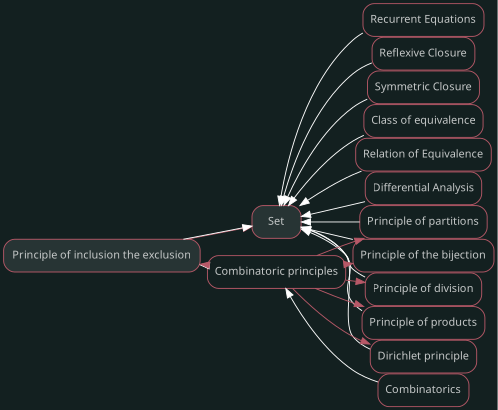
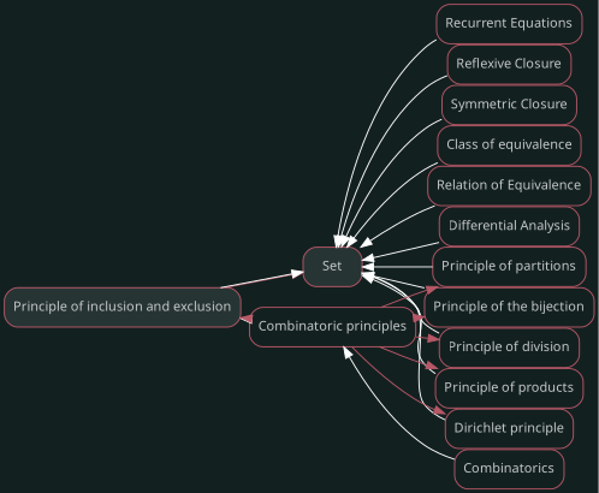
  digraph {
    bgcolor="#132020"
    nodesep=0
    rankdir=LR
    ranksep=0
    node [color="#b75867" fillcolor="#FFFFFF" fontcolor="#c4c7c7" fontname=sans fontsize="12px" labelfontname=sans shape=rectangle style=rounded]
    edge [color="#FFFFFF" dir=back]
-   n1 [fillcolor="#273434" label="Principle of inclusion the exclusion" style="rounded,filled"]
+   n1 [fillcolor="#273434" label="Principle of inclusion and exclusion" style="rounded,filled"]
    n2 [fillcolor="#273434" label=Set style="rounded,filled"]
    n3 [label="Combinatoric principles"]
    n4 [label="Recurrent Equations"]
    n5 [label="Reflexive Closure"]
    n6 [label="Symmetric Closure"]
    n7 [label="Class of equivalence"]
    n8 [label="Relation of Equivalence"]
    n9 [label="Principle of division"]
    n10 [label="Principle of products"]
    n11 [label="Dirichlet principle"]
    n12 [label="Differential Analysis"]
    n13 [label="Principle of partitions"]
    n14 [label="Principle of the bijection"]
    n15 [label=Combinatorics]
    subgraph sub_1 {
      n1
      n2
    }
    subgraph sub_2 {
      n1
      n3
    }
    subgraph sub_3 {
    }
    subgraph sub_4 {
      n1
      n2
      n4
      n5
      n6
      n7
      n8
      n9
      n10
      n11
      n12
      n13
      n14
    }
    subgraph sub_5 {
      n1
      n3
      n9
      n10
      n11
      n13
      n14
    }
    subgraph sub_6 {
      n3
      n15
    }
    n1 -> n2 [color="#b75867" dir=""]
    n1 -> n3
    n2 -> n1
    n2 -> n4
    n2 -> n5
    n2 -> n6
    n2 -> n7
    n2 -> n8
    n2 -> n9
    n2 -> n10
    n2 -> n11
    n2 -> n12
    n2 -> n13
    n2 -> n14
    n3 -> n1 [color="#b75867" dir=""]
    n3 -> n9 [color="#b75867" dir=""]
    n3 -> n10 [color="#b75867" dir=""]
    n3 -> n11 [color="#b75867" dir=""]
    n3 -> n13 [color="#b75867" dir=""]
    n3 -> n14 [color="#b75867" dir=""]
    n3 -> n15
  }
